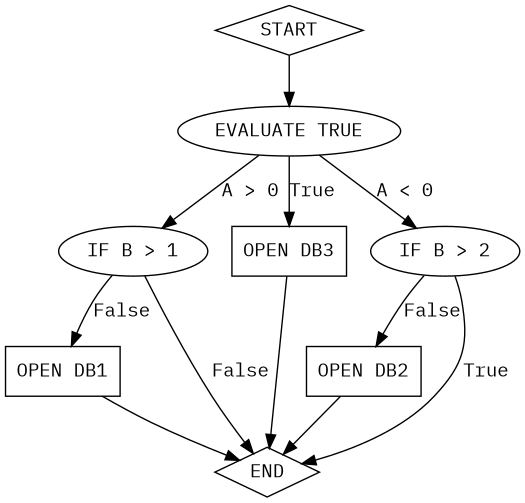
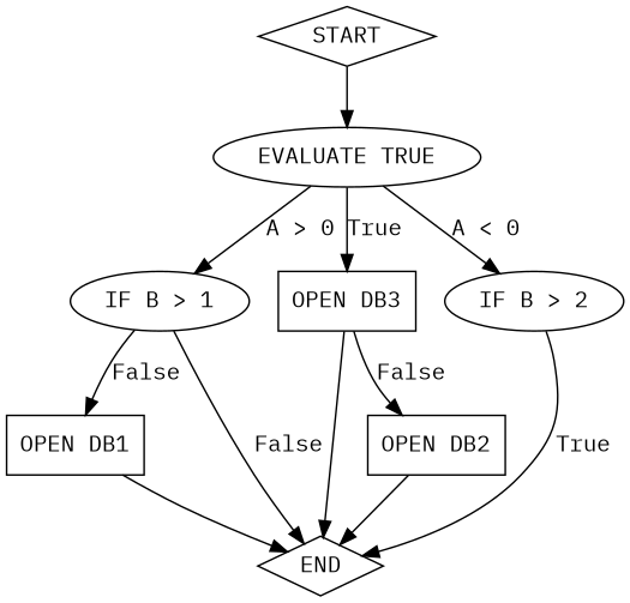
  digraph {
    fontname="IBM Plex Mono"
    node [fontname="IBM Plex Mono" shape=ellipse]
    edge [fontname="IBM Plex Mono"]
    n1 [label=START shape=diamond]
    n2 [label="EVALUATE TRUE"]
    n3 [label="IF B > 1"]
    n4 [label="OPEN DB3" shape=box]
    n5 [label="IF B > 2"]
    n6 [label="OPEN DB1" shape=box]
    n7 [label=END shape=diamond]
    n8 [label="OPEN DB2" shape=box]
    n1 -> n2
    n2 -> n3 [label="A > 0"]
    n2 -> n4 [label=True]
    n2 -> n5 [label="A < 0"]
    n3 -> n6 [label=False]
    n3 -> n7 [label=False]
    n4 -> n7
    n5 -> n7 [label=True]
-   n5 -> n8 [label=False]
+   n4 -> n8 [label=False]
    n6 -> n7
    n8 -> n7
  }
